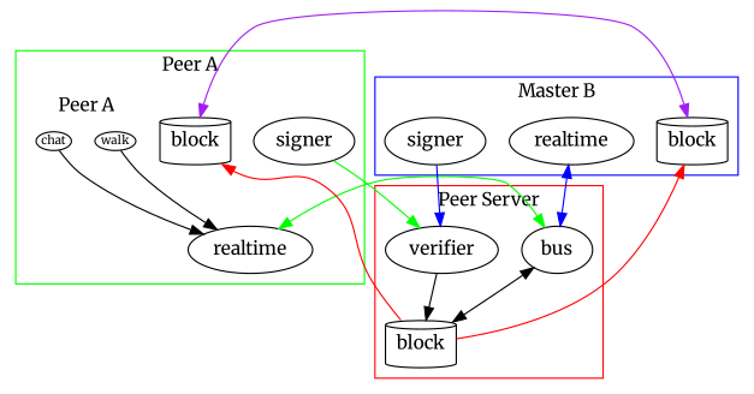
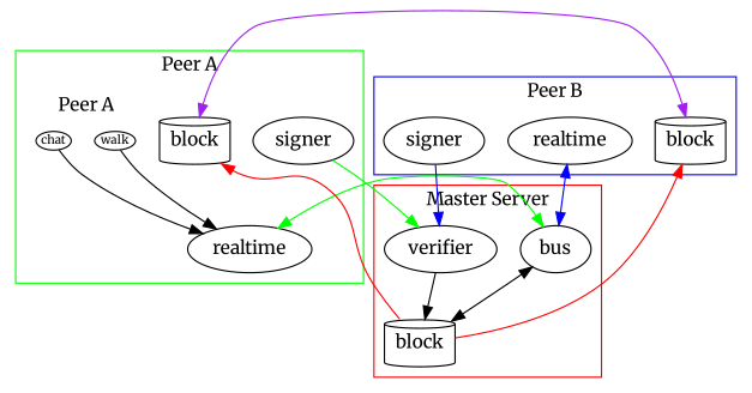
  digraph {
    compound=true
    fontname=Merriweather
    node [fontname=Merriweather]
    edge [fontname=Merriweather]
    walk [fontsize=9 height=0 margin=0 width=0]
    chat [fontsize=9 height=0 margin=0 width=0]
    n3 [label=block shape=cylinder]
    signer
    realtime
    n6 [label=block shape=cylinder]
    verifier
    bus
    n9 [label=block shape=cylinder]
    n10 [label=realtime]
    n11 [label=signer]
    subgraph cluster_1 {
      color=green
      label="Peer A"
      n3
      signer
      realtime
      subgraph cluster_2 {
        color=white
        label="Peer A"
        walk
        chat
      }
    }
    subgraph cluster_3 {
      color=red
-     label="Peer Server"
+     label="Master Server"
      n6
      verifier
      bus
    }
    subgraph cluster_4 {
      color=blue
-     label="Master B"
+     label="Peer B"
      n9
      n10
      n11
    }
    walk -> realtime
    chat -> realtime
    n3 -> n9 [color=purple dir=both]
    signer -> verifier [color=green weight=10]
    realtime -> bus [color=green dir=both weight=10]
    n6 -> n3 [color=red weight=20]
    n6 -> n9 [color=red]
    verifier -> n6
    bus -> n6 [dir=both]
    n10 -> bus [color=blue dir=both weight=5]
    n11 -> verifier [color=blue weight=5]
  }
